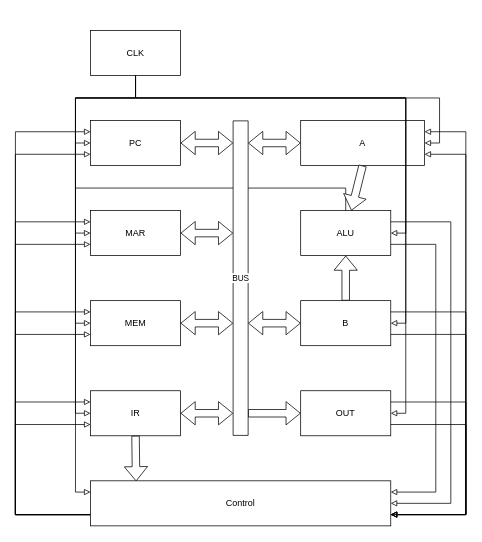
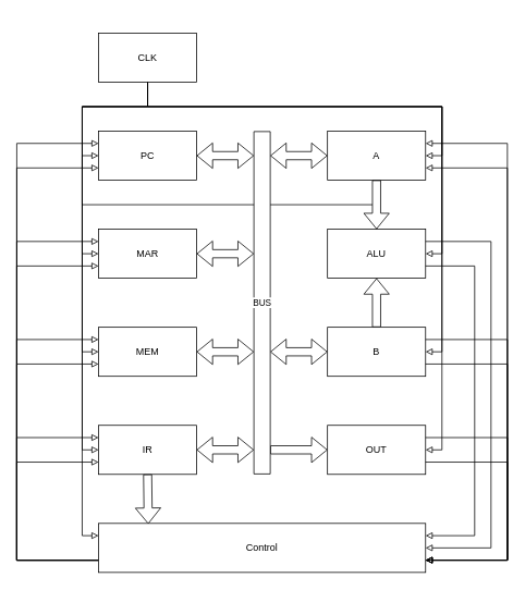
  <mxCell id="0" />
  <mxCell id="1" parent="0" />
  <mxCell id="2" style="edgeStyle=orthogonalEdgeStyle;rounded=0;orthogonalLoop=1;jettySize=auto;html=1;exitX=1;exitY=0.5;exitDx=0;exitDy=0;entryX=0.5;entryY=1;entryDx=0;entryDy=0;startArrow=block;startFill=0;endArrow=none;endFill=0;endSize=6;fillColor=default;" edge="1" parent="1" source="5" target="39"><mxGeometry relative="1" as="geometry" /></mxCell>
  <mxCell id="3" style="edgeStyle=orthogonalEdgeStyle;rounded=0;orthogonalLoop=1;jettySize=auto;html=1;exitX=1;exitY=0.25;exitDx=0;exitDy=0;entryX=1;entryY=0.75;entryDx=0;entryDy=0;startArrow=block;startFill=0;endArrow=none;endFill=0;endSize=6;fillColor=default;" edge="1" parent="1" source="5" target="47"><mxGeometry relative="1" as="geometry"><Array as="points"><mxPoint x="620" y="175" /><mxPoint x="620" y="685" /></Array></mxGeometry></mxCell>
  <mxCell id="4" style="edgeStyle=orthogonalEdgeStyle;rounded=0;orthogonalLoop=1;jettySize=auto;html=1;exitX=1;exitY=0.75;exitDx=0;exitDy=0;entryX=1;entryY=0.75;entryDx=0;entryDy=0;startArrow=block;startFill=0;endArrow=none;endFill=0;endSize=6;fillColor=default;" edge="1" parent="1" source="5" target="47"><mxGeometry relative="1" as="geometry"><Array as="points"><mxPoint x="620" y="205" /><mxPoint x="620" y="685" /></Array></mxGeometry></mxCell>
- <mxCell id="5" value="A" style="rounded=0;whiteSpace=wrap;html=1;" vertex="1" parent="1"><mxGeometry x="400" y="160" width="165" height="60" as="geometry" /></mxCell>
+ <mxCell id="5" value="A" style="rounded=0;whiteSpace=wrap;html=1;" vertex="1" parent="1"><mxGeometry x="400" y="160" width="120" height="60" as="geometry" /></mxCell>
  <mxCell id="6" style="edgeStyle=orthogonalEdgeStyle;rounded=0;orthogonalLoop=1;jettySize=auto;html=1;exitX=1;exitY=0.5;exitDx=0;exitDy=0;entryX=0.5;entryY=1;entryDx=0;entryDy=0;startArrow=block;startFill=0;endArrow=none;endFill=0;endSize=6;fillColor=default;" edge="1" parent="1" source="7" target="39"><mxGeometry relative="1" as="geometry"><Array as="points"><mxPoint x="540" y="430" /><mxPoint x="540" y="130" /><mxPoint x="180" y="130" /></Array></mxGeometry></mxCell>
  <mxCell id="7" value="B" style="rounded=0;whiteSpace=wrap;html=1;" vertex="1" parent="1"><mxGeometry x="400" y="400" width="120" height="60" as="geometry" /></mxCell>
  <mxCell id="8" style="edgeStyle=orthogonalEdgeStyle;rounded=0;orthogonalLoop=1;jettySize=auto;html=1;exitX=1;exitY=0.5;exitDx=0;exitDy=0;entryX=0.5;entryY=1;entryDx=0;entryDy=0;startArrow=block;startFill=0;endArrow=none;endFill=0;endSize=6;fillColor=default;" edge="1" parent="1" source="9" target="39"><mxGeometry relative="1" as="geometry"><Array as="points"><mxPoint x="540" y="310" /><mxPoint x="540" y="130" /><mxPoint x="180" y="130" /></Array></mxGeometry></mxCell>
  <mxCell id="9" value="ALU" style="rounded=0;whiteSpace=wrap;html=1;" vertex="1" parent="1"><mxGeometry x="400" y="280" width="120" height="60" as="geometry" /></mxCell>
  <mxCell id="10" style="edgeStyle=orthogonalEdgeStyle;rounded=0;orthogonalLoop=1;jettySize=auto;html=1;exitX=0;exitY=0.5;exitDx=0;exitDy=0;startArrow=block;startFill=0;endArrow=none;endFill=0;endSize=6;fillColor=default;" edge="1" parent="1" source="13" target="9"><mxGeometry relative="1" as="geometry" /></mxCell>
  <mxCell id="11" style="edgeStyle=orthogonalEdgeStyle;rounded=0;orthogonalLoop=1;jettySize=auto;html=1;exitX=0;exitY=0.25;exitDx=0;exitDy=0;entryX=0;entryY=0.75;entryDx=0;entryDy=0;startArrow=block;startFill=0;endArrow=none;endFill=0;endSize=6;fillColor=default;" edge="1" parent="1" source="13" target="47"><mxGeometry relative="1" as="geometry"><Array as="points"><mxPoint x="20" y="175" /><mxPoint x="20" y="685" /></Array></mxGeometry></mxCell>
  <mxCell id="12" style="edgeStyle=orthogonalEdgeStyle;rounded=0;orthogonalLoop=1;jettySize=auto;html=1;exitX=0;exitY=0.75;exitDx=0;exitDy=0;entryX=0;entryY=0.75;entryDx=0;entryDy=0;startArrow=block;startFill=0;endArrow=none;endFill=0;endSize=6;fillColor=default;" edge="1" parent="1" source="13" target="47"><mxGeometry relative="1" as="geometry"><Array as="points"><mxPoint x="20" y="205" /><mxPoint x="20" y="685" /></Array></mxGeometry></mxCell>
  <mxCell id="13" value="PC" style="rounded=0;whiteSpace=wrap;html=1;" vertex="1" parent="1"><mxGeometry x="120" y="160" width="120" height="60" as="geometry" /></mxCell>
  <mxCell id="14" style="edgeStyle=orthogonalEdgeStyle;rounded=0;orthogonalLoop=1;jettySize=auto;html=1;exitX=0;exitY=0.5;exitDx=0;exitDy=0;entryX=0.5;entryY=1;entryDx=0;entryDy=0;startArrow=block;startFill=0;endArrow=none;endFill=0;endSize=6;fillColor=default;" edge="1" parent="1" source="17" target="39"><mxGeometry relative="1" as="geometry"><Array as="points"><mxPoint x="100" y="310" /><mxPoint x="100" y="130" /><mxPoint x="180" y="130" /></Array></mxGeometry></mxCell>
  <mxCell id="15" style="edgeStyle=orthogonalEdgeStyle;rounded=0;orthogonalLoop=1;jettySize=auto;html=1;exitX=0;exitY=0.25;exitDx=0;exitDy=0;startArrow=block;startFill=0;endArrow=none;endFill=0;endSize=6;fillColor=default;entryX=0;entryY=0.75;entryDx=0;entryDy=0;" edge="1" parent="1" source="17" target="47"><mxGeometry relative="1" as="geometry"><mxPoint x="120" y="680" as="targetPoint" /><Array as="points"><mxPoint x="20" y="295" /><mxPoint x="20" y="685" /></Array></mxGeometry></mxCell>
  <mxCell id="16" style="edgeStyle=orthogonalEdgeStyle;rounded=0;orthogonalLoop=1;jettySize=auto;html=1;exitX=0;exitY=0.75;exitDx=0;exitDy=0;entryX=0;entryY=0.75;entryDx=0;entryDy=0;startArrow=block;startFill=0;endArrow=none;endFill=0;endSize=6;fillColor=default;" edge="1" parent="1" source="17" target="47"><mxGeometry relative="1" as="geometry"><Array as="points"><mxPoint x="20" y="325" /><mxPoint x="20" y="685" /></Array></mxGeometry></mxCell>
  <mxCell id="17" value="MAR" style="rounded=0;whiteSpace=wrap;html=1;" vertex="1" parent="1"><mxGeometry x="120" y="280" width="120" height="60" as="geometry" /></mxCell>
  <mxCell id="18" style="edgeStyle=orthogonalEdgeStyle;rounded=0;orthogonalLoop=1;jettySize=auto;html=1;exitX=0;exitY=0.5;exitDx=0;exitDy=0;startArrow=block;startFill=0;endArrow=none;endFill=0;endSize=6;fillColor=default;" edge="1" parent="1" source="21"><mxGeometry relative="1" as="geometry"><mxPoint x="180" y="100" as="targetPoint" /><Array as="points"><mxPoint x="100" y="550" /><mxPoint x="100" y="130" /><mxPoint x="180" y="130" /></Array></mxGeometry></mxCell>
  <mxCell id="19" style="edgeStyle=orthogonalEdgeStyle;rounded=0;orthogonalLoop=1;jettySize=auto;html=1;exitX=0;exitY=0.25;exitDx=0;exitDy=0;startArrow=block;startFill=0;endArrow=none;endFill=0;endSize=6;fillColor=default;entryX=0;entryY=0.75;entryDx=0;entryDy=0;" edge="1" parent="1" source="21" target="47"><mxGeometry relative="1" as="geometry"><mxPoint x="120" y="690" as="targetPoint" /><Array as="points"><mxPoint x="20" y="535" /><mxPoint x="20" y="685" /></Array></mxGeometry></mxCell>
  <mxCell id="20" style="edgeStyle=orthogonalEdgeStyle;rounded=0;orthogonalLoop=1;jettySize=auto;html=1;exitX=0;exitY=0.75;exitDx=0;exitDy=0;entryX=0;entryY=0.75;entryDx=0;entryDy=0;startArrow=block;startFill=0;endArrow=none;endFill=0;endSize=6;fillColor=default;" edge="1" parent="1" source="21" target="47"><mxGeometry relative="1" as="geometry"><Array as="points"><mxPoint x="20" y="565" /><mxPoint x="20" y="685" /></Array></mxGeometry></mxCell>
  <mxCell id="21" value="IR" style="rounded=0;whiteSpace=wrap;html=1;" vertex="1" parent="1"><mxGeometry x="120" y="520" width="120" height="60" as="geometry" /></mxCell>
  <mxCell id="22" style="edgeStyle=orthogonalEdgeStyle;rounded=0;orthogonalLoop=1;jettySize=auto;html=1;exitX=0;exitY=0.5;exitDx=0;exitDy=0;entryX=0.5;entryY=1;entryDx=0;entryDy=0;startArrow=block;startFill=0;endArrow=none;endFill=0;endSize=6;fillColor=default;" edge="1" parent="1" source="25" target="39"><mxGeometry relative="1" as="geometry"><Array as="points"><mxPoint x="100" y="430" /><mxPoint x="100" y="130" /><mxPoint x="180" y="130" /></Array></mxGeometry></mxCell>
  <mxCell id="23" style="edgeStyle=orthogonalEdgeStyle;rounded=0;orthogonalLoop=1;jettySize=auto;html=1;exitX=0;exitY=0.25;exitDx=0;exitDy=0;entryX=0;entryY=0.75;entryDx=0;entryDy=0;startArrow=block;startFill=0;endArrow=none;endFill=0;endSize=6;fillColor=default;" edge="1" parent="1" source="25" target="47"><mxGeometry relative="1" as="geometry"><Array as="points"><mxPoint x="20" y="415" /><mxPoint x="20" y="685" /></Array></mxGeometry></mxCell>
  <mxCell id="24" style="edgeStyle=orthogonalEdgeStyle;rounded=0;orthogonalLoop=1;jettySize=auto;html=1;exitX=0;exitY=0.75;exitDx=0;exitDy=0;startArrow=block;startFill=0;endArrow=none;endFill=0;endSize=6;fillColor=default;entryX=0;entryY=0.75;entryDx=0;entryDy=0;" edge="1" parent="1" source="25" target="47"><mxGeometry relative="1" as="geometry"><mxPoint x="120" y="680" as="targetPoint" /><Array as="points"><mxPoint x="20" y="445" /><mxPoint x="20" y="685" /></Array></mxGeometry></mxCell>
  <mxCell id="25" value="MEM" style="rounded=0;whiteSpace=wrap;html=1;" vertex="1" parent="1"><mxGeometry x="120" y="400" width="120" height="60" as="geometry" /></mxCell>
  <mxCell id="26" style="edgeStyle=orthogonalEdgeStyle;rounded=0;orthogonalLoop=1;jettySize=auto;html=1;exitX=1;exitY=0.5;exitDx=0;exitDy=0;entryX=0.5;entryY=1;entryDx=0;entryDy=0;startArrow=block;startFill=0;endArrow=none;endFill=0;endSize=6;fillColor=default;" edge="1" parent="1" source="27" target="39"><mxGeometry relative="1" as="geometry"><Array as="points"><mxPoint x="540" y="550" /><mxPoint x="540" y="130" /><mxPoint x="180" y="130" /></Array></mxGeometry></mxCell>
  <mxCell id="27" value="OUT" style="rounded=0;whiteSpace=wrap;html=1;" vertex="1" parent="1"><mxGeometry x="400" y="520" width="120" height="60" as="geometry" /></mxCell>
  <mxCell id="28" value="" style="shape=flexArrow;endArrow=none;html=1;rounded=0;strokeColor=none;endFill=0;" edge="1" parent="1"><mxGeometry width="50" height="50" relative="1" as="geometry"><mxPoint x="170" y="480" as="sourcePoint" /><mxPoint x="170" y="20" as="targetPoint" /></mxGeometry></mxCell>
  <mxCell id="29" value="BUS" style="shape=flexArrow;endArrow=none;html=1;rounded=0;endFill=0;fillColor=default;endSize=6;width=20;" edge="1" parent="1"><mxGeometry width="50" height="50" relative="1" as="geometry"><mxPoint x="320" y="580" as="sourcePoint" /><mxPoint x="320" y="160" as="targetPoint" /></mxGeometry></mxCell>
  <mxCell id="30" value="" style="shape=flexArrow;endArrow=classic;startArrow=classic;html=1;rounded=0;entryX=0;entryY=0.5;entryDx=0;entryDy=0;" edge="1" parent="1" target="5"><mxGeometry width="100" height="100" relative="1" as="geometry"><mxPoint x="330" y="190" as="sourcePoint" /><mxPoint x="460" y="280" as="targetPoint" /></mxGeometry></mxCell>
  <mxCell id="31" value="" style="shape=flexArrow;endArrow=none;startArrow=block;html=1;rounded=0;endSize=6;fillColor=default;entryX=0.5;entryY=1;entryDx=0;entryDy=0;startFill=0;endFill=0;" edge="1" parent="1" source="9" target="5"><mxGeometry width="100" height="100" relative="1" as="geometry"><mxPoint x="360" y="480" as="sourcePoint" /><mxPoint x="460" y="380" as="targetPoint" /></mxGeometry></mxCell>
  <mxCell id="32" value="" style="shape=flexArrow;endArrow=classic;startArrow=none;html=1;rounded=0;endSize=6;fillColor=default;entryX=0.5;entryY=1;entryDx=0;entryDy=0;startFill=0;" edge="1" parent="1" source="7" target="9"><mxGeometry width="100" height="100" relative="1" as="geometry"><mxPoint x="360" y="480" as="sourcePoint" /><mxPoint x="460" y="380" as="targetPoint" /></mxGeometry></mxCell>
  <mxCell id="33" value="" style="shape=flexArrow;endArrow=classic;startArrow=classic;html=1;rounded=0;endSize=6;fillColor=default;entryX=0;entryY=0.5;entryDx=0;entryDy=0;" edge="1" parent="1" target="7"><mxGeometry width="100" height="100" relative="1" as="geometry"><mxPoint x="330" y="430" as="sourcePoint" /><mxPoint x="460" y="380" as="targetPoint" /></mxGeometry></mxCell>
  <mxCell id="34" value="" style="shape=flexArrow;endArrow=classic;startArrow=none;html=1;rounded=0;endSize=6;fillColor=default;entryX=0;entryY=0.5;entryDx=0;entryDy=0;startFill=0;" edge="1" parent="1" target="27"><mxGeometry width="100" height="100" relative="1" as="geometry"><mxPoint x="330" y="550" as="sourcePoint" /><mxPoint x="460" y="380" as="targetPoint" /></mxGeometry></mxCell>
  <mxCell id="35" value="" style="shape=flexArrow;endArrow=classic;startArrow=classic;html=1;rounded=0;endSize=6;fillColor=default;entryX=1;entryY=0.5;entryDx=0;entryDy=0;" edge="1" parent="1" target="13"><mxGeometry width="100" height="100" relative="1" as="geometry"><mxPoint x="310" y="190" as="sourcePoint" /><mxPoint x="460" y="380" as="targetPoint" /></mxGeometry></mxCell>
  <mxCell id="36" value="" style="shape=flexArrow;endArrow=classic;startArrow=classic;html=1;rounded=0;endSize=6;fillColor=default;entryX=1;entryY=0.5;entryDx=0;entryDy=0;" edge="1" parent="1" target="17"><mxGeometry width="100" height="100" relative="1" as="geometry"><mxPoint x="310" y="310" as="sourcePoint" /><mxPoint x="460" y="380" as="targetPoint" /></mxGeometry></mxCell>
  <mxCell id="37" value="" style="shape=flexArrow;endArrow=classic;startArrow=classic;html=1;rounded=0;endSize=6;fillColor=default;entryX=1;entryY=0.5;entryDx=0;entryDy=0;" edge="1" parent="1" target="25"><mxGeometry width="100" height="100" relative="1" as="geometry"><mxPoint x="310" y="430" as="sourcePoint" /><mxPoint x="460" y="380" as="targetPoint" /></mxGeometry></mxCell>
  <mxCell id="38" value="" style="shape=flexArrow;endArrow=classic;startArrow=classic;html=1;rounded=0;endSize=6;fillColor=default;exitX=1;exitY=0.5;exitDx=0;exitDy=0;" edge="1" parent="1" source="21"><mxGeometry width="100" height="100" relative="1" as="geometry"><mxPoint x="360" y="480" as="sourcePoint" /><mxPoint x="310" y="550" as="targetPoint" /></mxGeometry></mxCell>
  <mxCell id="39" value="CLK" style="rounded=0;whiteSpace=wrap;html=1;" vertex="1" parent="1"><mxGeometry x="120" y="40" width="120" height="60" as="geometry" /></mxCell>
  <mxCell id="40" style="edgeStyle=orthogonalEdgeStyle;rounded=0;orthogonalLoop=1;jettySize=auto;html=1;exitX=0;exitY=0.25;exitDx=0;exitDy=0;entryX=0.5;entryY=1;entryDx=0;entryDy=0;startArrow=block;startFill=0;endArrow=none;endFill=0;endSize=6;fillColor=default;" edge="1" parent="1" source="47" target="39"><mxGeometry relative="1" as="geometry"><Array as="points"><mxPoint x="100" y="655" /><mxPoint x="100" y="130" /><mxPoint x="180" y="130" /></Array></mxGeometry></mxCell>
  <mxCell id="41" style="edgeStyle=orthogonalEdgeStyle;rounded=0;orthogonalLoop=1;jettySize=auto;html=1;exitX=1;exitY=0.25;exitDx=0;exitDy=0;entryX=1;entryY=0.75;entryDx=0;entryDy=0;startArrow=block;startFill=0;endArrow=none;endFill=0;endSize=6;fillColor=default;" edge="1" parent="1" source="47" target="9"><mxGeometry relative="1" as="geometry"><Array as="points"><mxPoint x="580" y="655" /><mxPoint x="580" y="325" /></Array></mxGeometry></mxCell>
  <mxCell id="42" style="edgeStyle=orthogonalEdgeStyle;rounded=0;orthogonalLoop=1;jettySize=auto;html=1;exitX=1;exitY=0.5;exitDx=0;exitDy=0;entryX=1;entryY=0.25;entryDx=0;entryDy=0;startArrow=block;startFill=0;endArrow=none;endFill=0;endSize=6;fillColor=default;" edge="1" parent="1" source="47" target="9"><mxGeometry relative="1" as="geometry"><Array as="points"><mxPoint x="600" y="670" /><mxPoint x="600" y="295" /></Array></mxGeometry></mxCell>
  <mxCell id="43" style="edgeStyle=orthogonalEdgeStyle;rounded=0;orthogonalLoop=1;jettySize=auto;html=1;exitX=1;exitY=0.75;exitDx=0;exitDy=0;entryX=1;entryY=0.25;entryDx=0;entryDy=0;startArrow=block;startFill=0;endArrow=none;endFill=0;endSize=6;fillColor=default;" edge="1" parent="1" source="47" target="7"><mxGeometry relative="1" as="geometry"><Array as="points"><mxPoint x="620" y="685" /><mxPoint x="620" y="415" /></Array></mxGeometry></mxCell>
  <mxCell id="44" style="edgeStyle=orthogonalEdgeStyle;rounded=0;orthogonalLoop=1;jettySize=auto;html=1;exitX=1;exitY=0.75;exitDx=0;exitDy=0;entryX=1;entryY=0.75;entryDx=0;entryDy=0;startArrow=block;startFill=0;endArrow=none;endFill=0;endSize=6;fillColor=default;" edge="1" parent="1" source="47" target="7"><mxGeometry relative="1" as="geometry"><Array as="points"><mxPoint x="620" y="685" /><mxPoint x="620" y="445" /></Array></mxGeometry></mxCell>
  <mxCell id="45" style="edgeStyle=orthogonalEdgeStyle;rounded=0;orthogonalLoop=1;jettySize=auto;html=1;exitX=1;exitY=0.75;exitDx=0;exitDy=0;entryX=1;entryY=0.25;entryDx=0;entryDy=0;startArrow=block;startFill=0;endArrow=none;endFill=0;endSize=6;fillColor=default;" edge="1" parent="1" source="47" target="27"><mxGeometry relative="1" as="geometry"><Array as="points"><mxPoint x="620" y="685" /><mxPoint x="620" y="535" /></Array></mxGeometry></mxCell>
  <mxCell id="46" style="edgeStyle=orthogonalEdgeStyle;rounded=0;orthogonalLoop=1;jettySize=auto;html=1;exitX=1;exitY=0.75;exitDx=0;exitDy=0;entryX=1;entryY=0.75;entryDx=0;entryDy=0;startArrow=block;startFill=0;endArrow=none;endFill=0;endSize=6;fillColor=default;" edge="1" parent="1" source="47" target="27"><mxGeometry relative="1" as="geometry"><Array as="points"><mxPoint x="620" y="685" /><mxPoint x="620" y="565" /></Array></mxGeometry></mxCell>
  <mxCell id="47" value="Control" style="rounded=0;whiteSpace=wrap;html=1;" vertex="1" parent="1"><mxGeometry x="120" y="640" width="400" height="60" as="geometry" /></mxCell>
  <mxCell id="48" value="" style="shape=flexArrow;endArrow=none;startArrow=block;html=1;rounded=0;endSize=6;fillColor=default;entryX=0.5;entryY=1;entryDx=0;entryDy=0;exitX=0.152;exitY=0.011;exitDx=0;exitDy=0;exitPerimeter=0;startFill=0;endFill=0;" edge="1" parent="1" source="47" target="21"><mxGeometry width="100" height="100" relative="1" as="geometry"><mxPoint x="240" y="440" as="sourcePoint" /><mxPoint x="340" y="340" as="targetPoint" /></mxGeometry></mxCell>
